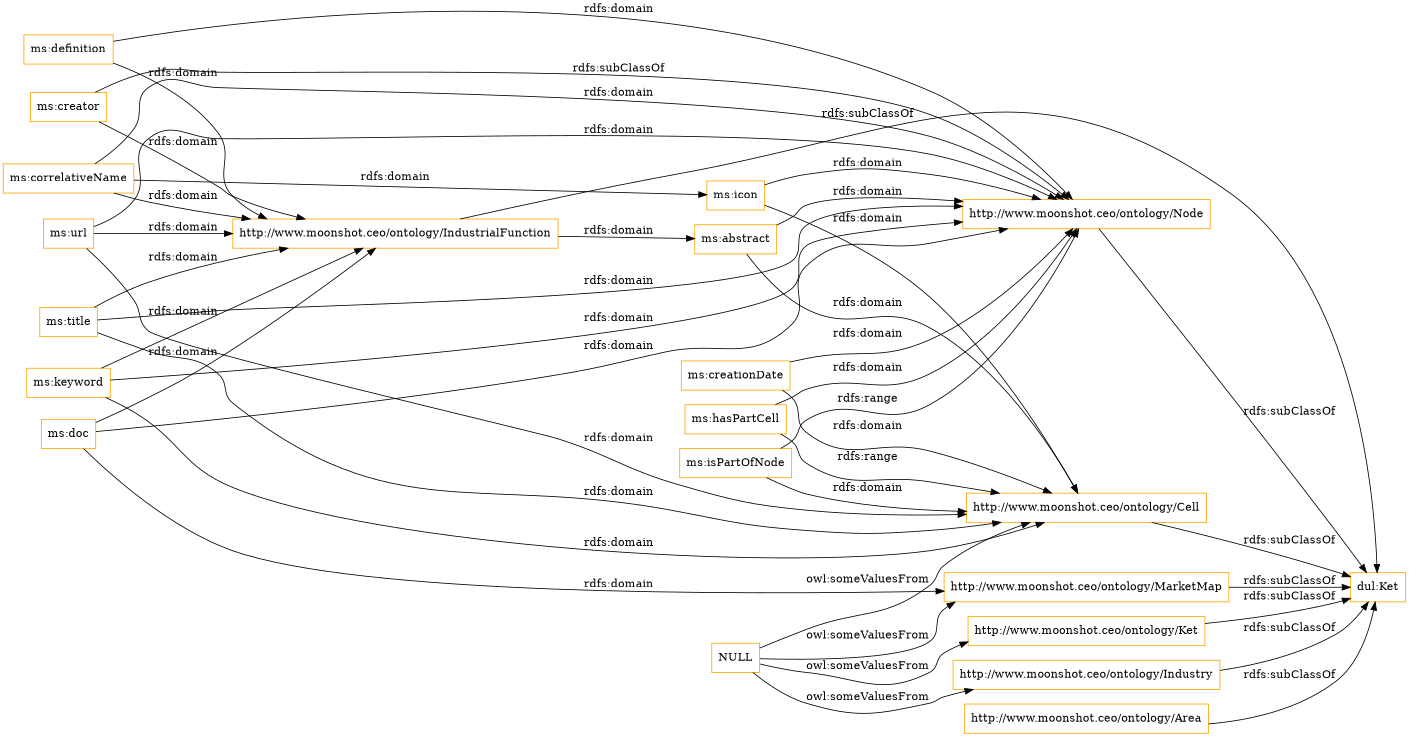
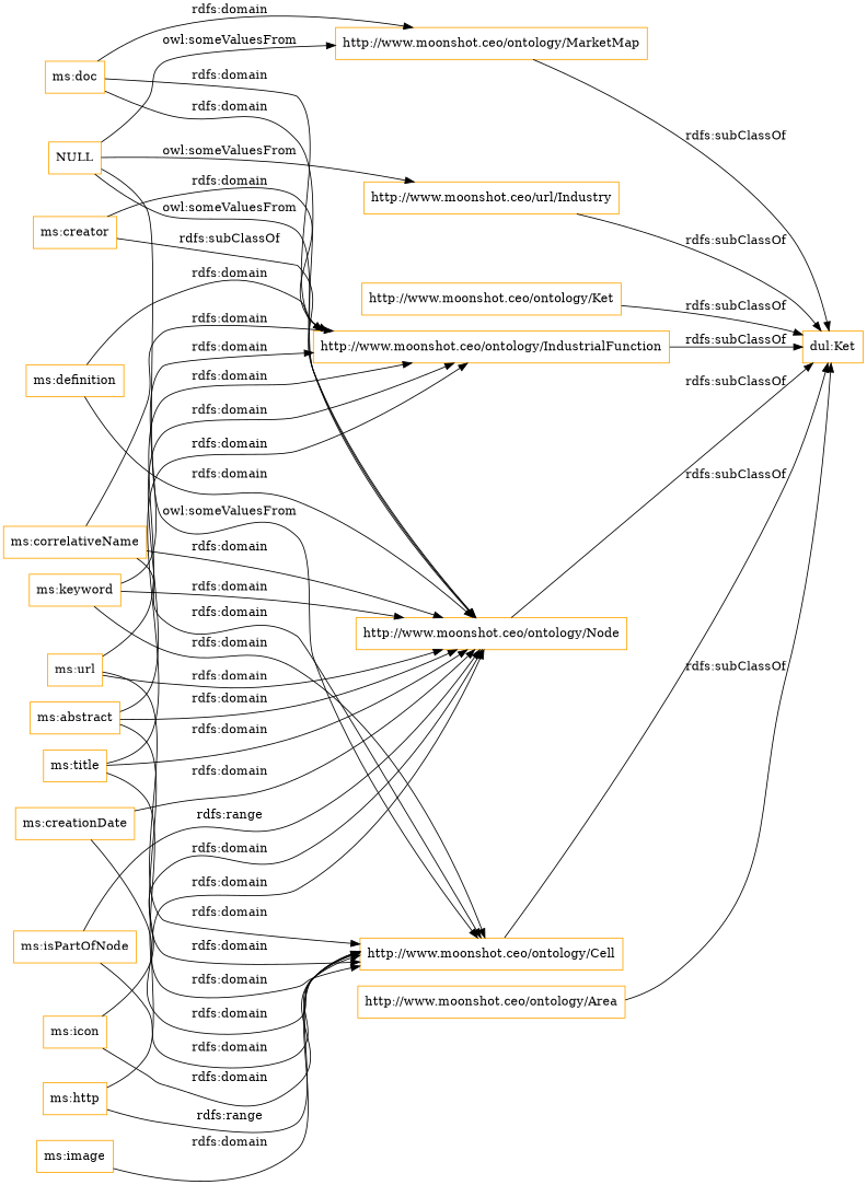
  digraph {
    rankdir=LR
    node [color=orange shape=rectangle]
    n1 [label="dul:Ket"]
    "http://www.moonshot.ceo/ontology/Node"
    "http://www.moonshot.ceo/ontology/MarketMap"
    "http://www.moonshot.ceo/ontology/Ket"
-   "http://www.moonshot.ceo/ontology/Industry"
+   "http://www.moonshot.ceo/ontology/Industry" [label="http://www.moonshot.ceo/url/Industry"]
    "http://www.moonshot.ceo/ontology/IndustrialFunction"
    "http://www.moonshot.ceo/ontology/Cell"
    "http://www.moonshot.ceo/ontology/Area"
    "ms:creator"
    NULL
    "ms:url"
+   "ms:image"
    "ms:icon"
    "ms:doc"
    "ms:keyword"
    "ms:creationDate"
    "ms:isPartOfNode"
    "ms:correlativeName"
    "ms:title"
-   "ms:hasPartCell"
+   "ms:hasPartCell" [label="ms:http"]
    "ms:definition"
    "ms:abstract"
    "http://www.moonshot.ceo/ontology/Node" -> n1 [label="rdfs:subClassOf"]
    "http://www.moonshot.ceo/ontology/MarketMap" -> n1 [label="rdfs:subClassOf"]
    "http://www.moonshot.ceo/ontology/Ket" -> n1 [label="rdfs:subClassOf"]
    "http://www.moonshot.ceo/ontology/Industry" -> n1 [label="rdfs:subClassOf"]
    "http://www.moonshot.ceo/ontology/IndustrialFunction" -> n1 [label="rdfs:subClassOf"]
    "http://www.moonshot.ceo/ontology/Cell" -> n1 [label="rdfs:subClassOf"]
    "http://www.moonshot.ceo/ontology/Area" -> n1 [label="rdfs:subClassOf"]
    "ms:creator" -> "http://www.moonshot.ceo/ontology/Node" [label="rdfs:subClassOf"]
    "ms:creator" -> "http://www.moonshot.ceo/ontology/IndustrialFunction" [label="rdfs:domain"]
-   NULL -> "http://www.moonshot.ceo/ontology/Ket" [label="owl:someValuesFrom"]
+   NULL -> "http://www.moonshot.ceo/ontology/Node" [label="owl:someValuesFrom"]
    NULL -> "http://www.moonshot.ceo/ontology/MarketMap" [label="owl:someValuesFrom"]
    NULL -> "http://www.moonshot.ceo/ontology/Industry" [label="owl:someValuesFrom"]
    NULL -> "http://www.moonshot.ceo/ontology/Cell" [label="owl:someValuesFrom"]
    "ms:url" -> "http://www.moonshot.ceo/ontology/Node" [label="rdfs:domain"]
    "ms:url" -> "http://www.moonshot.ceo/ontology/IndustrialFunction" [label="rdfs:domain"]
    "ms:url" -> "http://www.moonshot.ceo/ontology/Cell" [label="rdfs:domain"]
+   "ms:image" -> "http://www.moonshot.ceo/ontology/Cell" [label="rdfs:domain"]
    "ms:icon" -> "http://www.moonshot.ceo/ontology/Node" [label="rdfs:domain"]
    "ms:icon" -> "http://www.moonshot.ceo/ontology/Cell" [label="rdfs:domain"]
    "ms:doc" -> "http://www.moonshot.ceo/ontology/Node" [label="rdfs:domain"]
    "ms:doc" -> "http://www.moonshot.ceo/ontology/MarketMap" [label="rdfs:domain"]
    "ms:doc" -> "http://www.moonshot.ceo/ontology/IndustrialFunction" [label="rdfs:domain"]
    "ms:keyword" -> "http://www.moonshot.ceo/ontology/Node" [label="rdfs:domain"]
    "ms:keyword" -> "http://www.moonshot.ceo/ontology/IndustrialFunction" [label="rdfs:domain"]
    "ms:keyword" -> "http://www.moonshot.ceo/ontology/Cell" [label="rdfs:domain"]
    "ms:creationDate" -> "http://www.moonshot.ceo/ontology/Node" [label="rdfs:domain"]
    "ms:creationDate" -> "http://www.moonshot.ceo/ontology/Cell" [label="rdfs:domain"]
    "ms:isPartOfNode" -> "http://www.moonshot.ceo/ontology/Node" [label="rdfs:range"]
    "ms:isPartOfNode" -> "http://www.moonshot.ceo/ontology/Cell" [label="rdfs:domain"]
    "ms:correlativeName" -> "http://www.moonshot.ceo/ontology/Node" [label="rdfs:domain"]
    "ms:correlativeName" -> "http://www.moonshot.ceo/ontology/IndustrialFunction" [label="rdfs:domain"]
-   "ms:correlativeName" -> "ms:icon" [label="rdfs:domain"]
+   "ms:correlativeName" -> "http://www.moonshot.ceo/ontology/Cell" [label="rdfs:domain"]
    "ms:title" -> "http://www.moonshot.ceo/ontology/Node" [label="rdfs:domain"]
    "ms:title" -> "http://www.moonshot.ceo/ontology/IndustrialFunction" [label="rdfs:domain"]
    "ms:title" -> "http://www.moonshot.ceo/ontology/Cell" [label="rdfs:domain"]
    "ms:hasPartCell" -> "http://www.moonshot.ceo/ontology/Node" [label="rdfs:domain"]
    "ms:hasPartCell" -> "http://www.moonshot.ceo/ontology/Cell" [label="rdfs:range"]
    "ms:definition" -> "http://www.moonshot.ceo/ontology/Node" [label="rdfs:domain"]
    "ms:definition" -> "http://www.moonshot.ceo/ontology/IndustrialFunction" [label="rdfs:domain"]
    "ms:abstract" -> "http://www.moonshot.ceo/ontology/Node" [label="rdfs:domain"]
-   "http://www.moonshot.ceo/ontology/IndustrialFunction" -> "ms:abstract" [label="rdfs:domain"]
+   "ms:abstract" -> "http://www.moonshot.ceo/ontology/IndustrialFunction" [label="rdfs:domain"]
    "ms:abstract" -> "http://www.moonshot.ceo/ontology/Cell" [label="rdfs:domain"]
  }
